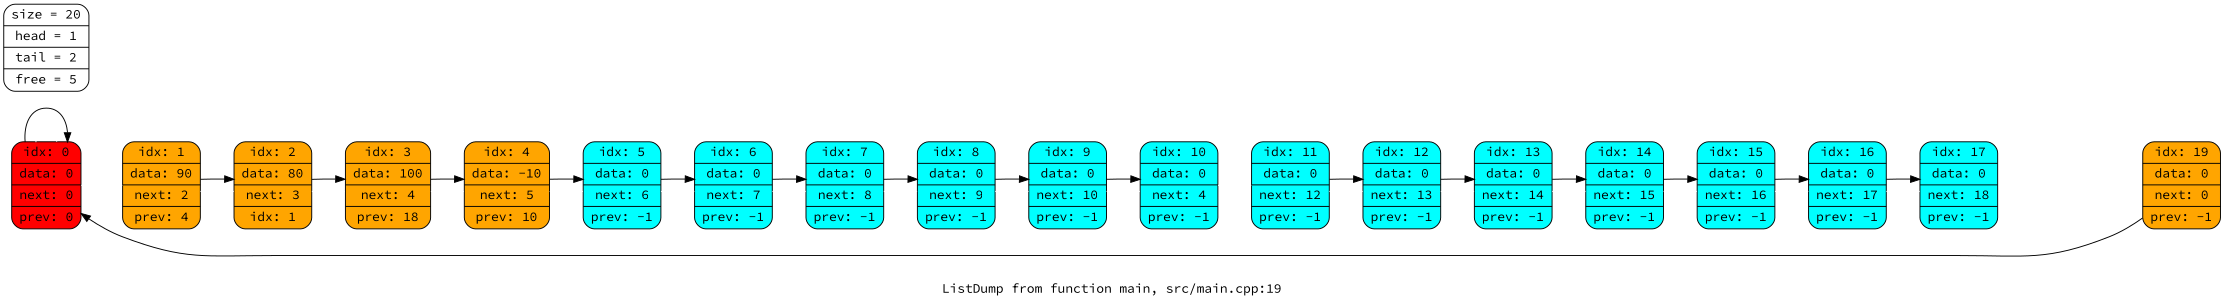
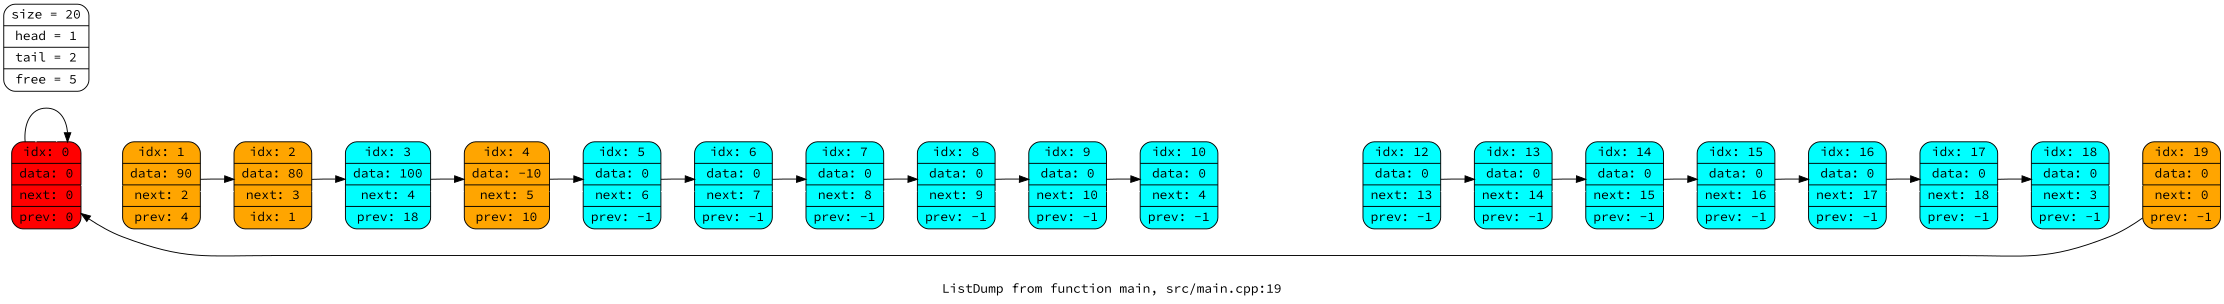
  digraph {
    fontname="Source Code Pro"
    label="ListDump from function main, src/main.cpp:19"
    rankdir=LR
    node [fillcolor=cyan fontname="Source Code Pro" shape=Mrecord style=filled]
    edge [arrowsize=0.0 color="#FFFFFF" fontname="Source Code Pro" weight=10000]
    n1 [fillcolor=red label="idx: 0 | data: 0 | next: 0 | prev: 0"]
    n2 [fillcolor=orange label="idx: 1 | data: 90 | next: 2 | prev: 4"]
    n3 [fillcolor=orange label="idx: 2 | data: 80 | next: 3 | idx: 1"]
-   n4 [fillcolor=orange label="idx: 3 | data: 100 | next: 4 | prev: 18"]
+   n4 [label="idx: 3 | data: 100 | next: 4 | prev: 18"]
    n5 [fillcolor=orange label="idx: 4 | data: -10 | next: 5 | prev: 10"]
    n6 [label="idx: 5 | data: 0 | next: 6 | prev: -1"]
    n7 [label="idx: 6 | data: 0 | next: 7 | prev: -1"]
    n8 [label="idx: 7 | data: 0 | next: 8 | prev: -1"]
    n9 [label="idx: 8 | data: 0 | next: 9 | prev: -1"]
    n10 [label="idx: 9 | data: 0 | next: 10 | prev: -1"]
    n11 [label="idx: 10 | data: 0 | next: 4 | prev: -1"]
-   n12 [label="idx: 11 | data: 0 | next: 12 | prev: -1"]
    n13 [label="idx: 12 | data: 0 | next: 13 | prev: -1"]
    n14 [label="idx: 13 | data: 0 | next: 14 | prev: -1"]
    n15 [label="idx: 14 | data: 0 | next: 15 | prev: -1"]
    n16 [label="idx: 15 | data: 0 | next: 16 | prev: -1"]
    n17 [label="idx: 16 | data: 0 | next: 17 | prev: -1"]
    n18 [label="idx: 17 | data: 0 | next: 18 | prev: -1"]
+   n19 [label="idx: 18 | data: 0 | next: 3 | prev: -1"]
    n20 [fillcolor=orange label="idx: 19 | data: 0 | next: 0 | prev: -1"]
    n21 [label="size = 20 | head = 1 | tail = 2 | free = 5" fillcolor="" style=""]
    n1 -> n1
    n1 -> n1 [arrowsize="" color="" weight=""]
    n1 -> n2
    n2 -> n3
    n2 -> n3 [arrowsize="" color="" weight=""]
    n3 -> n4
    n3 -> n4 [arrowsize="" color="" weight=""]
    n4 -> n5
    n4 -> n5 [arrowsize="" color="" weight=""]
    n5 -> n6
    n5 -> n6 [arrowsize="" color="" weight=""]
    n6 -> n7
    n6 -> n7 [arrowsize="" color="" weight=""]
    n7 -> n8
    n7 -> n8 [arrowsize="" color="" weight=""]
    n8 -> n9
    n8 -> n9 [arrowsize="" color="" weight=""]
    n9 -> n10
    n9 -> n10 [arrowsize="" color="" weight=""]
    n10 -> n11
    n10 -> n11 [arrowsize="" color="" weight=""]
-   n11 -> n12
-   n12 -> n13
-   n12 -> n13 [arrowsize="" color="" weight=""]
    n13 -> n14
    n13 -> n14 [arrowsize="" color="" weight=""]
    n14 -> n15
    n14 -> n15 [arrowsize="" color="" weight=""]
    n15 -> n16
    n15 -> n16 [arrowsize="" color="" weight=""]
    n16 -> n17
    n16 -> n17 [arrowsize="" color="" weight=""]
    n17 -> n18
    n17 -> n18 [arrowsize="" color="" weight=""]
+   n18 -> n19
+   n18 -> n19 [arrowsize="" color="" weight=""]
+   n19 -> n20
    n20 -> n1 [arrowsize="" color="" weight=""]
  }
